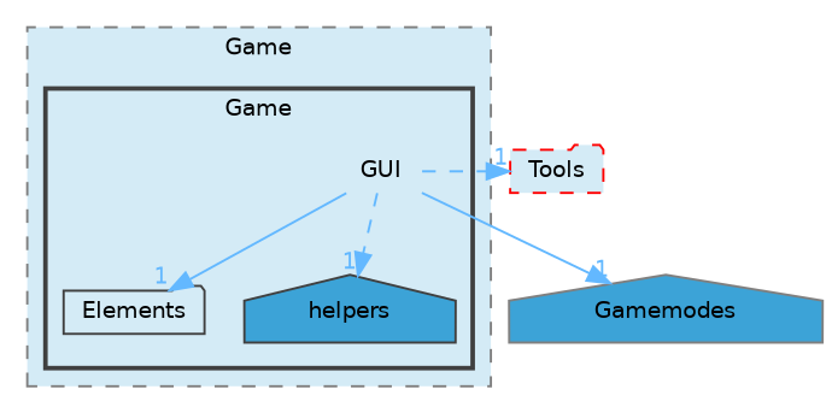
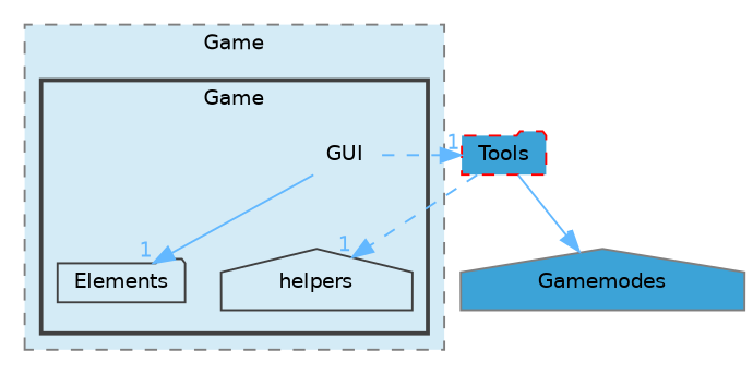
  digraph {
    compound=true
    node [fontname=Helvetica fontsize=10 shape=folder color=grey25 fillcolor="#d4ebf6" style=filled]
    edge [color=steelblue1 fontcolor=steelblue1 fontname=Helvetica fontsize=10 headlabel=1 labeldistance=1.5 labelfontname=Helvetica labelfontsize=10 style=solid]
    n1 [height=0.2 label=GUI shape=plaintext width=0.4 color="" fillcolor="" style=""]
    n2 [height=0.2 label=Elements width=0.4]
-   n3 [fillcolor="#3ca3d7" height=0.2 label=helpers shape=house width=0.4]
+   n3 [height=0.2 label=helpers shape=house width=0.4]
    n4 [color=grey50 fillcolor="#3ca3d7" height=0.2 label=Gamemodes shape=house width=0.4]
-   n5 [color=red height=0.2 label=Tools style="filled,dashed" width=0.4]
+   n5 [color=red fillcolor="#3ca3d7" height=0.2 label=Tools style="filled,dashed" width=0.4]
    subgraph cluster_1 {
      bgcolor="#d4ebf6"
      fontname=Helvetica
      fontsize=10
      label=Game
      pencolor=grey50
      style="filled,dashed"
      subgraph cluster_2 {
        bgcolor="#d4ebf6"
        fontname=Helvetica
        fontsize=10
        label=Game
        pencolor=grey25
        style="filled,bold"
        n1
        n2
        n3
      }
    }
    n1 -> n2
-   n1 -> n3 [style=dashed]
-   n1 -> n4
+   n5 -> n3 [style=dashed]
+   n5 -> n4
    n1 -> n5 [style=dashed]
  }
